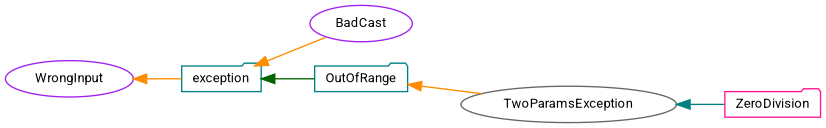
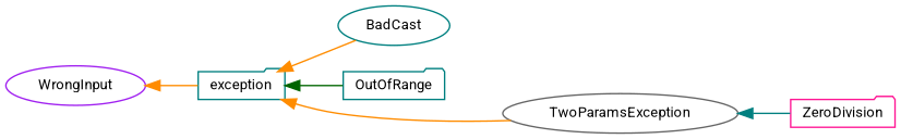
  digraph {
    fontname=Roboto
    rankdir=LR
    node [color=teal fillcolor=white fontname=Roboto fontsize=10 shape=folder style=filled]
    edge [color=darkorange dir=back fontname=Roboto fontsize=10 labelfontname=Helvetica labelfontsize=10 style=solid]
    n1 [height=0.2 label=exception width=0.4]
-   n2 [color=purple height=0.2 label=BadCast shape=ellipse width=0.4]
+   n2 [height=0.2 label=BadCast shape=ellipse width=0.4]
    n3 [height=0.2 label=OutOfRange width=0.4]
    n4 [color=gray40 height=0.2 label=TwoParamsException shape=ellipse width=0.4]
    n5 [color=deeppink height=0.2 label=ZeroDivision width=0.4]
    n6 [color=purple height=0.2 label=WrongInput shape=ellipse width=0.4]
    n1 -> n2
    n1 -> n3 [color=darkgreen]
-   n3 -> n4
+   n1 -> n4
    n4 -> n5 [color=teal]
    n6 -> n1
  }
